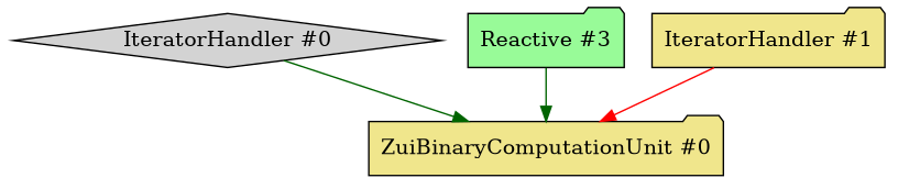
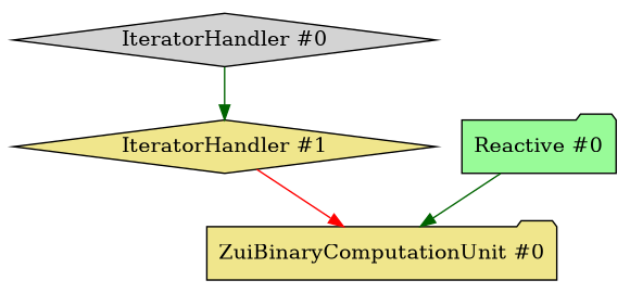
  digraph {
    node [fillcolor=khaki shape=diamond style=filled]
    edge [color=darkgreen]
    "IteratorHandler #0" [fillcolor=lightgrey]
    "ZuiBinaryComputationUnit #0" [shape=folder]
-   "Reactive #0" [fillcolor=palegreen shape=folder label="Reactive #3"]
-   "IteratorHandler #1" [shape=folder]
+   "Reactive #0" [fillcolor=palegreen shape=folder]
+   "IteratorHandler #1"
    subgraph sub_1 {
      color="blue;"
      label="Widget Tree"
    }
-   "IteratorHandler #0" -> "ZuiBinaryComputationUnit #0"
+   "IteratorHandler #0" -> "IteratorHandler #1"
    "Reactive #0" -> "ZuiBinaryComputationUnit #0"
    "IteratorHandler #1" -> "ZuiBinaryComputationUnit #0" [color=red]
  }
